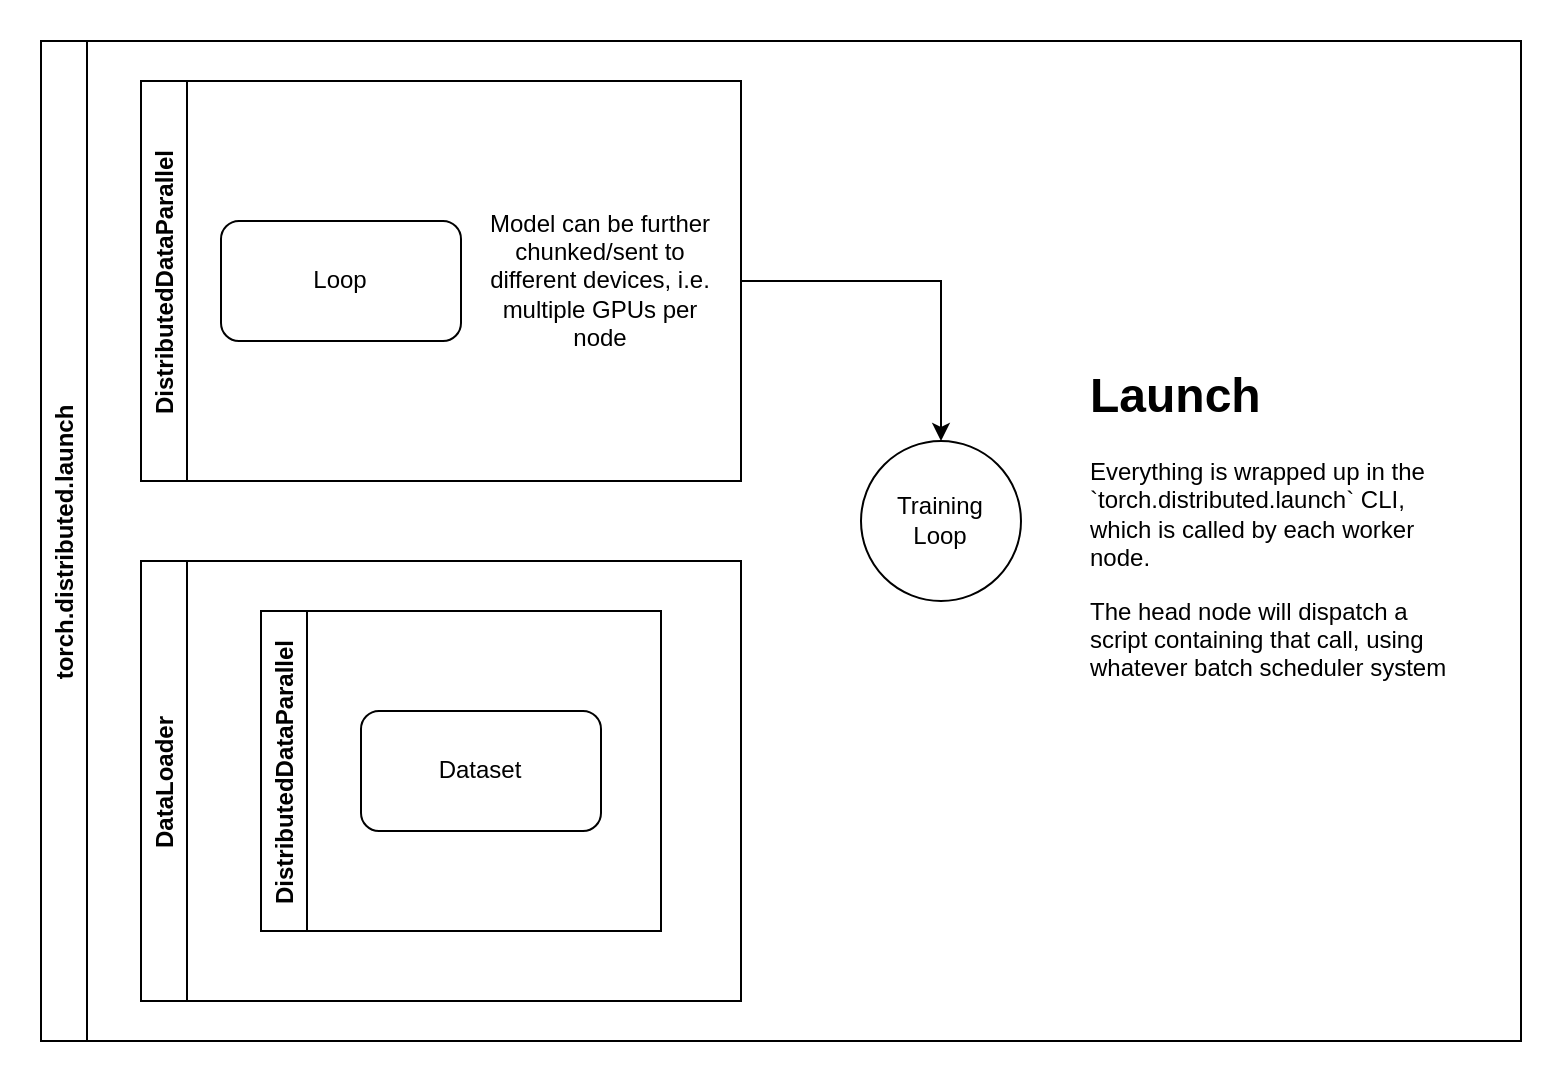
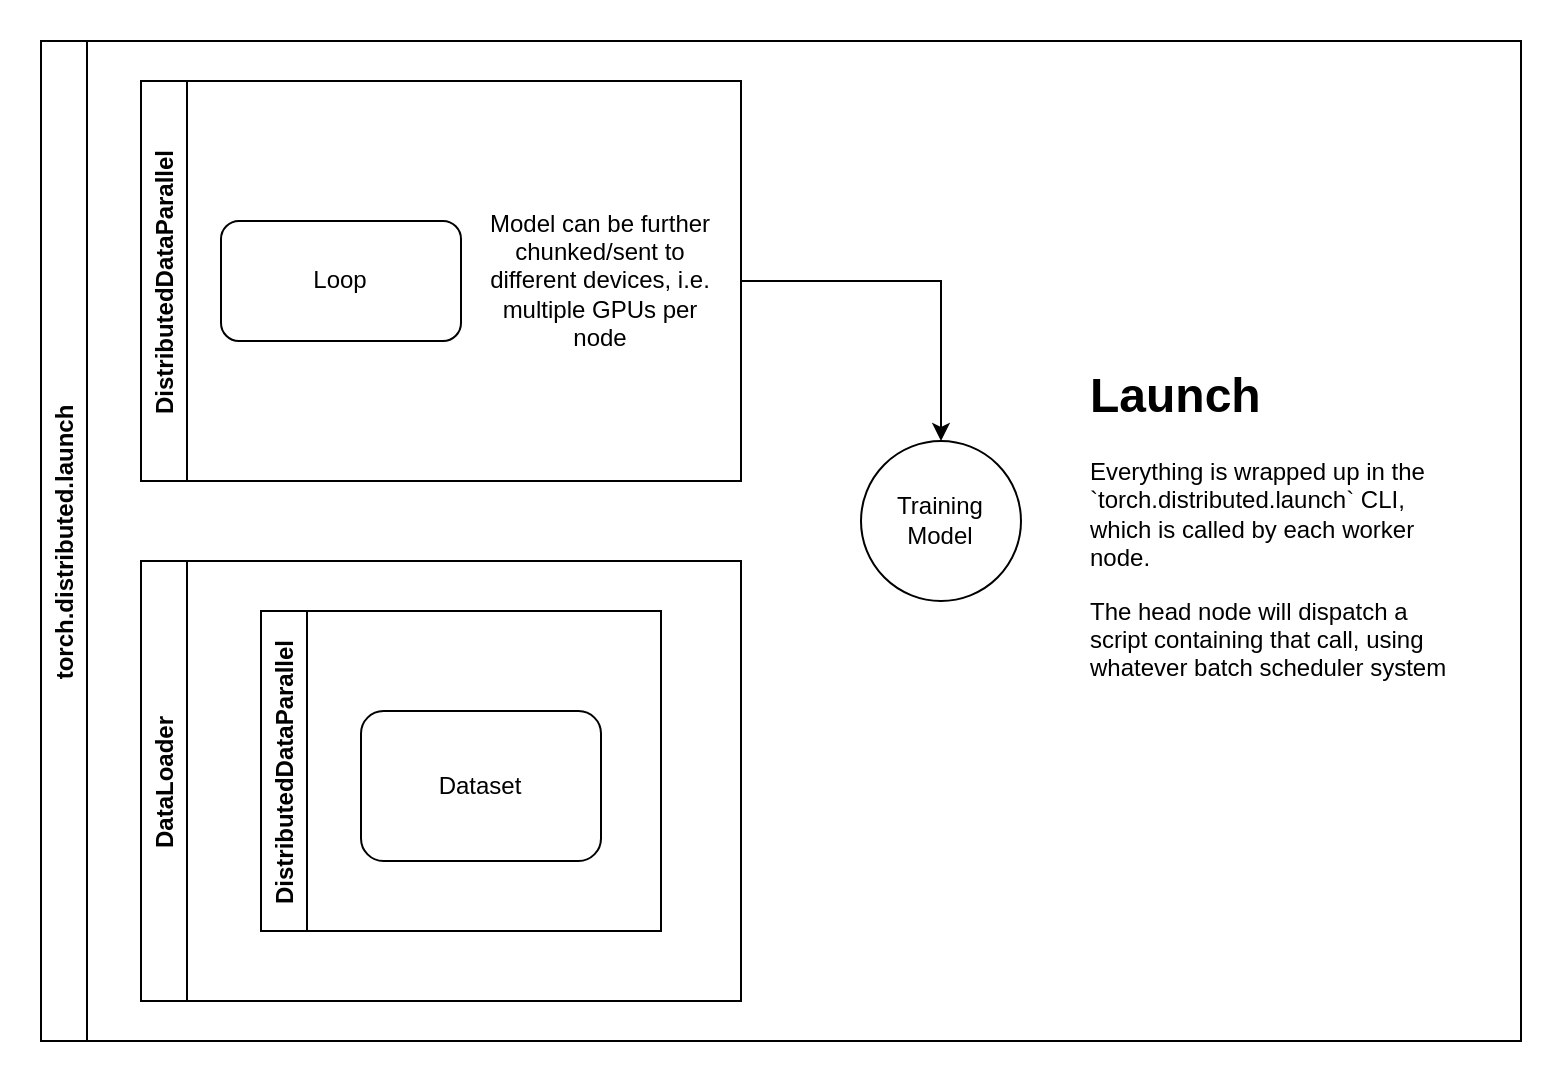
  <mxCell id="0" />
  <mxCell id="1" parent="0" />
  <mxCell id="2" style="edgeStyle=orthogonalEdgeStyle;rounded=0;orthogonalLoop=1;jettySize=auto;html=1;exitX=1;exitY=0.5;exitDx=0;exitDy=0;entryX=0.5;entryY=0;entryDx=0;entryDy=0;" edge="1" parent="1" source="3" target="9"><mxGeometry relative="1" as="geometry" /></mxCell>
  <mxCell id="3" value="DistributedDataParallel" style="swimlane;horizontal=0;" vertex="1" parent="1"><mxGeometry x="70" y="40" width="300" height="200" as="geometry" /></mxCell>
  <mxCell id="4" value="Loop" style="rounded=1;whiteSpace=wrap;html=1;" vertex="1" parent="3"><mxGeometry x="40" y="70" width="120" height="60" as="geometry" /></mxCell>
  <mxCell id="5" value="Model can be further chunked/sent to different devices, i.e. multiple GPUs per node" style="text;html=1;strokeColor=none;fillColor=none;align=center;verticalAlign=middle;whiteSpace=wrap;rounded=0;" vertex="1" parent="3"><mxGeometry x="170" y="40" width="120" height="120" as="geometry" /></mxCell>
  <mxCell id="6" value="DataLoader" style="swimlane;horizontal=0;" vertex="1" parent="1"><mxGeometry x="70" y="280" width="300" height="220" as="geometry" /></mxCell>
  <mxCell id="7" value="DistributedDataParallel" style="swimlane;horizontal=0;" vertex="1" parent="6"><mxGeometry x="60" y="25" width="200" height="160" as="geometry" /></mxCell>
- <mxCell id="8" value="Dataset" style="rounded=1;whiteSpace=wrap;html=1;" vertex="1" parent="7"><mxGeometry x="50" y="50" width="120" height="60" as="geometry" /></mxCell>
- <mxCell id="9" value="Training&lt;br&gt;Loop" style="ellipse;whiteSpace=wrap;html=1;aspect=fixed;" vertex="1" parent="1"><mxGeometry x="430" y="220" width="80" height="80" as="geometry" /></mxCell>
+ <mxCell id="8" value="Dataset" style="rounded=1;whiteSpace=wrap;html=1;" vertex="1" parent="7"><mxGeometry x="50" y="50" width="120" height="75" as="geometry" /></mxCell>
+ <mxCell id="9" value="Training&lt;br&gt;Model" style="ellipse;whiteSpace=wrap;html=1;aspect=fixed;" vertex="1" parent="1"><mxGeometry x="430" y="220" width="80" height="80" as="geometry" /></mxCell>
  <mxCell id="10" value="torch.distributed.launch" style="swimlane;horizontal=0;" vertex="1" parent="1"><mxGeometry x="20" y="20" width="740" height="500" as="geometry" /></mxCell>
  <mxCell id="11" value="&lt;h1&gt;Launch&lt;/h1&gt;&lt;p&gt;Everything is wrapped up in the `torch.distributed.launch` CLI, which is called by each worker node.&lt;/p&gt;&lt;p&gt;The head node will dispatch a script containing that call, using whatever batch scheduler system&lt;/p&gt;" style="text;html=1;strokeColor=none;fillColor=none;spacing=5;spacingTop=-20;whiteSpace=wrap;overflow=hidden;rounded=0;" vertex="1" parent="10"><mxGeometry x="520" y="157.5" width="190" height="165" as="geometry" /></mxCell>
